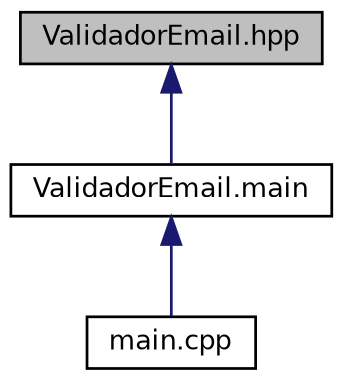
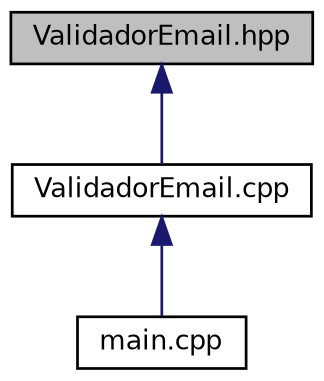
  digraph {
    node [color=black fillcolor=white fontname=Helvetica fontsize=10 shape=record style=filled]
    edge [color=midnightblue dir=back fontname=Helvetica fontsize=10 labelfontname=Helvetica labelfontsize=10 style=solid]
    n1 [fillcolor=grey75 fontcolor=black height=0.2 label="ValidadorEmail.hpp" width=0.4]
-   n2 [height=0.2 label="ValidadorEmail.main" width=0.4]
+   n2 [height=0.2 label="ValidadorEmail.cpp" width=0.4]
    n3 [height=0.2 label="main.cpp" width=0.4]
    n1 -> n2
    n2 -> n3
  }
